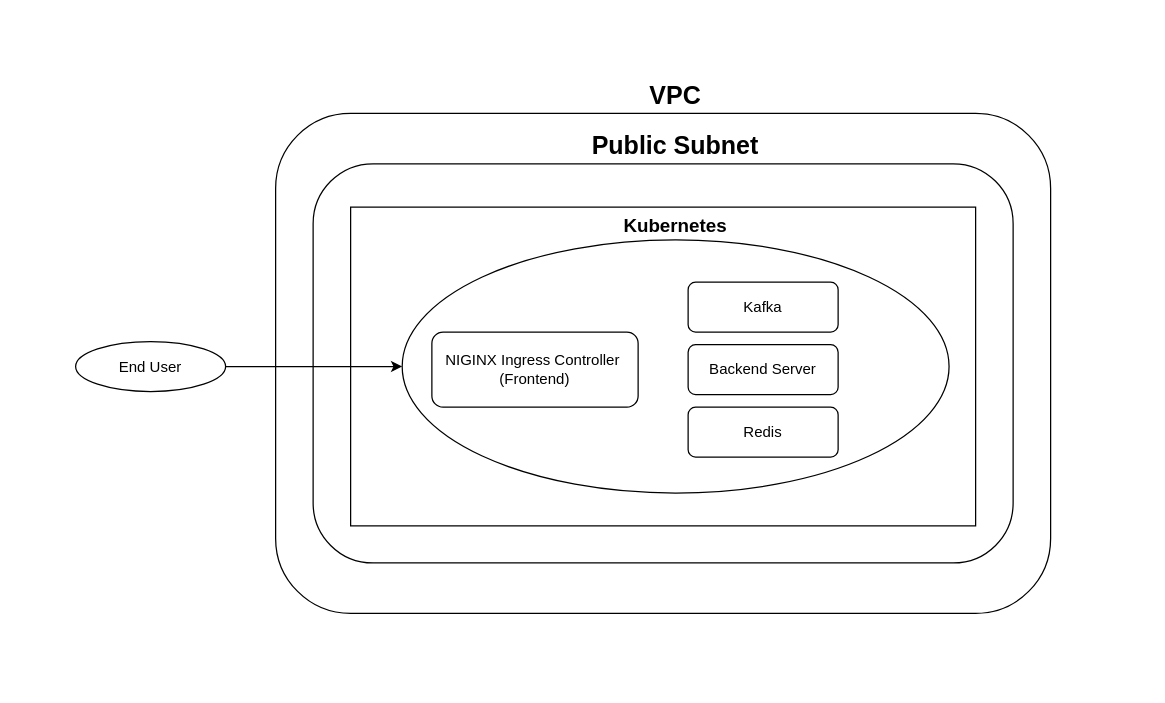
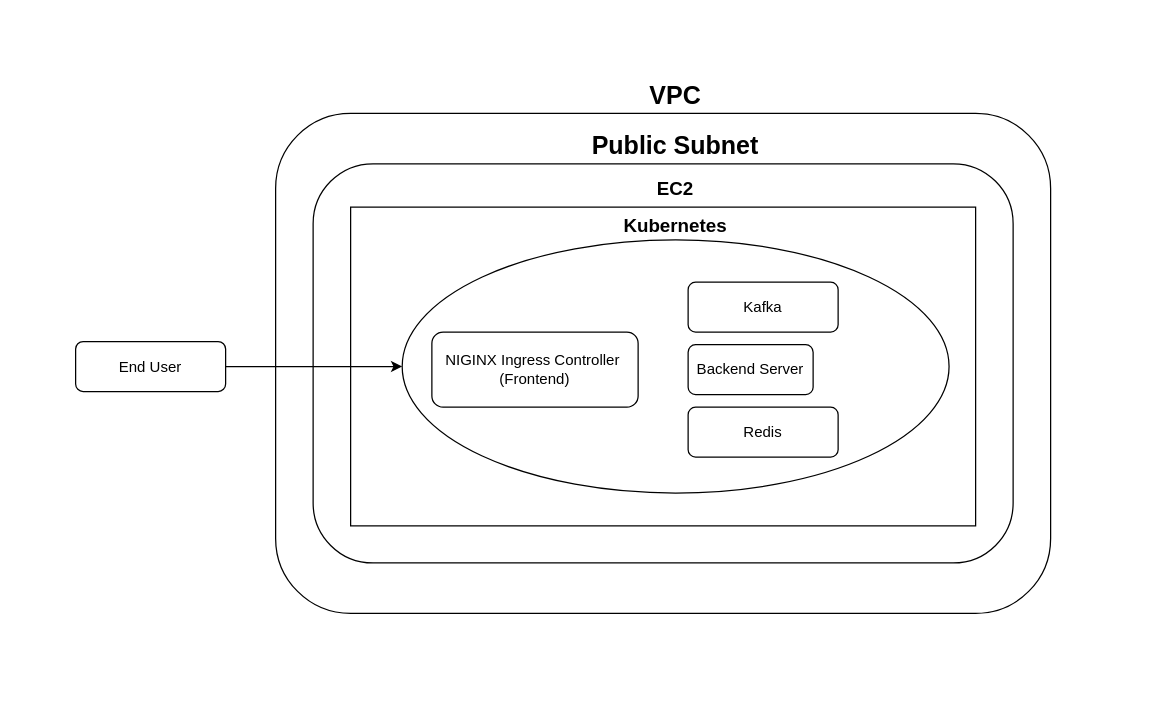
  <mxCell id="0" />
  <mxCell id="1" parent="0" />
  <mxCell id="2" value="" style="rounded=0;whiteSpace=wrap;html=1;strokeColor=none;movable=1;resizable=1;rotatable=1;deletable=1;editable=1;locked=0;connectable=1;" vertex="1" parent="1"><mxGeometry x="20" width="890" height="520" as="geometry" y="20" /></mxCell>
- <mxCell id="3" value="End User" style="ellipse;whiteSpace=wrap;html=1;fontSize=12;glass=0;strokeWidth=1;shadow=0;" parent="1" vertex="1"><mxGeometry x="60" y="272.5" width="120" height="40" as="geometry" /></mxCell>
+ <mxCell id="3" value="End User" style="rounded=1;whiteSpace=wrap;html=1;fontSize=12;glass=0;strokeWidth=1;shadow=0;" parent="1" vertex="1"><mxGeometry x="60" y="272.5" width="120" height="40" as="geometry" /></mxCell>
  <mxCell id="4" value="NGINX (Frontend)" style="rounded=1;whiteSpace=wrap;html=1;fontSize=12;glass=0;strokeWidth=1;shadow=0;" vertex="1" parent="1"><mxGeometry x="340" y="280" width="120" height="40" as="geometry" /></mxCell>
  <mxCell id="5" value="" style="rounded=1;whiteSpace=wrap;html=1;movable=0;resizable=0;rotatable=0;deletable=0;editable=0;locked=1;connectable=0;" vertex="1" parent="1"><mxGeometry x="220" y="90" width="620" height="400" as="geometry" /></mxCell>
  <mxCell id="6" value="" style="rounded=1;whiteSpace=wrap;html=1;movable=0;resizable=0;rotatable=0;deletable=0;editable=0;locked=1;connectable=0;" vertex="1" parent="1"><mxGeometry x="250" y="130.32" width="560" height="319.37" as="geometry" /></mxCell>
  <mxCell id="7" value="" style="rounded=0;whiteSpace=wrap;html=1;movable=0;resizable=0;rotatable=0;deletable=0;editable=0;locked=1;connectable=0;" vertex="1" parent="1"><mxGeometry x="280" y="165" width="500" height="255" as="geometry" /></mxCell>
  <mxCell id="8" value="" style="ellipse;whiteSpace=wrap;html=1;" vertex="1" parent="1"><mxGeometry x="321.25" y="191.25" width="437.5" height="202.5" as="geometry" /></mxCell>
- <mxCell id="9" value="Backend Server" style="rounded=1;whiteSpace=wrap;html=1;fontSize=12;glass=0;strokeWidth=1;shadow=0;" vertex="1" parent="1"><mxGeometry x="550" y="275" width="120" height="40" as="geometry" /></mxCell>
+ <mxCell id="9" value="Backend Server" style="rounded=1;whiteSpace=wrap;html=1;fontSize=12;glass=0;strokeWidth=1;shadow=0;" vertex="1" parent="1"><mxGeometry x="550" y="275" width="100" height="40" as="geometry" /></mxCell>
  <mxCell id="10" value="Redis" style="rounded=1;whiteSpace=wrap;html=1;fontSize=12;glass=0;strokeWidth=1;shadow=0;" vertex="1" parent="1"><mxGeometry x="550" y="325" width="120" height="40" as="geometry" /></mxCell>
  <mxCell id="11" value="Kafka" style="rounded=1;whiteSpace=wrap;html=1;fontSize=12;glass=0;strokeWidth=1;shadow=0;" vertex="1" parent="1"><mxGeometry x="550" y="225" width="120" height="40" as="geometry" /></mxCell>
  <mxCell id="12" value="&lt;b&gt;&lt;font style=&quot;font-size: 20px;&quot;&gt;VPC&lt;/font&gt;&lt;/b&gt;" style="text;html=1;align=center;verticalAlign=middle;whiteSpace=wrap;rounded=0;" vertex="1" parent="1"><mxGeometry x="510" y="60" width="60" height="30" as="geometry" /></mxCell>
  <mxCell id="13" value="&lt;span style=&quot;font-size: 20px;&quot;&gt;&lt;b&gt;Public Subnet&lt;/b&gt;&lt;/span&gt;" style="text;html=1;align=center;verticalAlign=middle;whiteSpace=wrap;rounded=0;" vertex="1" parent="1"><mxGeometry x="460" y="100.32" width="160" height="30" as="geometry" /></mxCell>
  <mxCell id="14" value="&lt;b&gt;&lt;font style=&quot;font-size: 15px;&quot;&gt;Kubernetes&lt;/font&gt;&lt;/b&gt;" style="text;html=1;align=center;verticalAlign=middle;whiteSpace=wrap;rounded=0;" vertex="1" parent="1"><mxGeometry x="485" y="166.25" width="110" height="25" as="geometry" /></mxCell>
  <mxCell id="15" value="NIGINX Ingress Controller&amp;nbsp;&lt;div&gt;(Frontend)&lt;/div&gt;" style="rounded=1;whiteSpace=wrap;html=1;fontSize=12;glass=0;strokeWidth=1;shadow=0;" vertex="1" parent="1"><mxGeometry x="345" y="265" width="165" height="60" as="geometry" /></mxCell>
+ <mxCell id="16" value="&lt;b&gt;&lt;font style=&quot;font-size: 15px;&quot;&gt;EC2&lt;/font&gt;&lt;/b&gt;" style="text;html=1;align=center;verticalAlign=middle;whiteSpace=wrap;rounded=0;" vertex="1" parent="1"><mxGeometry x="510" y="135" width="60" height="30" as="geometry" /></mxCell>
  <mxCell id="17" style="edgeStyle=orthogonalEdgeStyle;rounded=0;orthogonalLoop=1;jettySize=auto;html=1;exitX=1;exitY=0.5;exitDx=0;exitDy=0;entryX=0;entryY=0.5;entryDx=0;entryDy=0;" edge="1" parent="1" source="3" target="8"><mxGeometry relative="1" as="geometry" /></mxCell>
